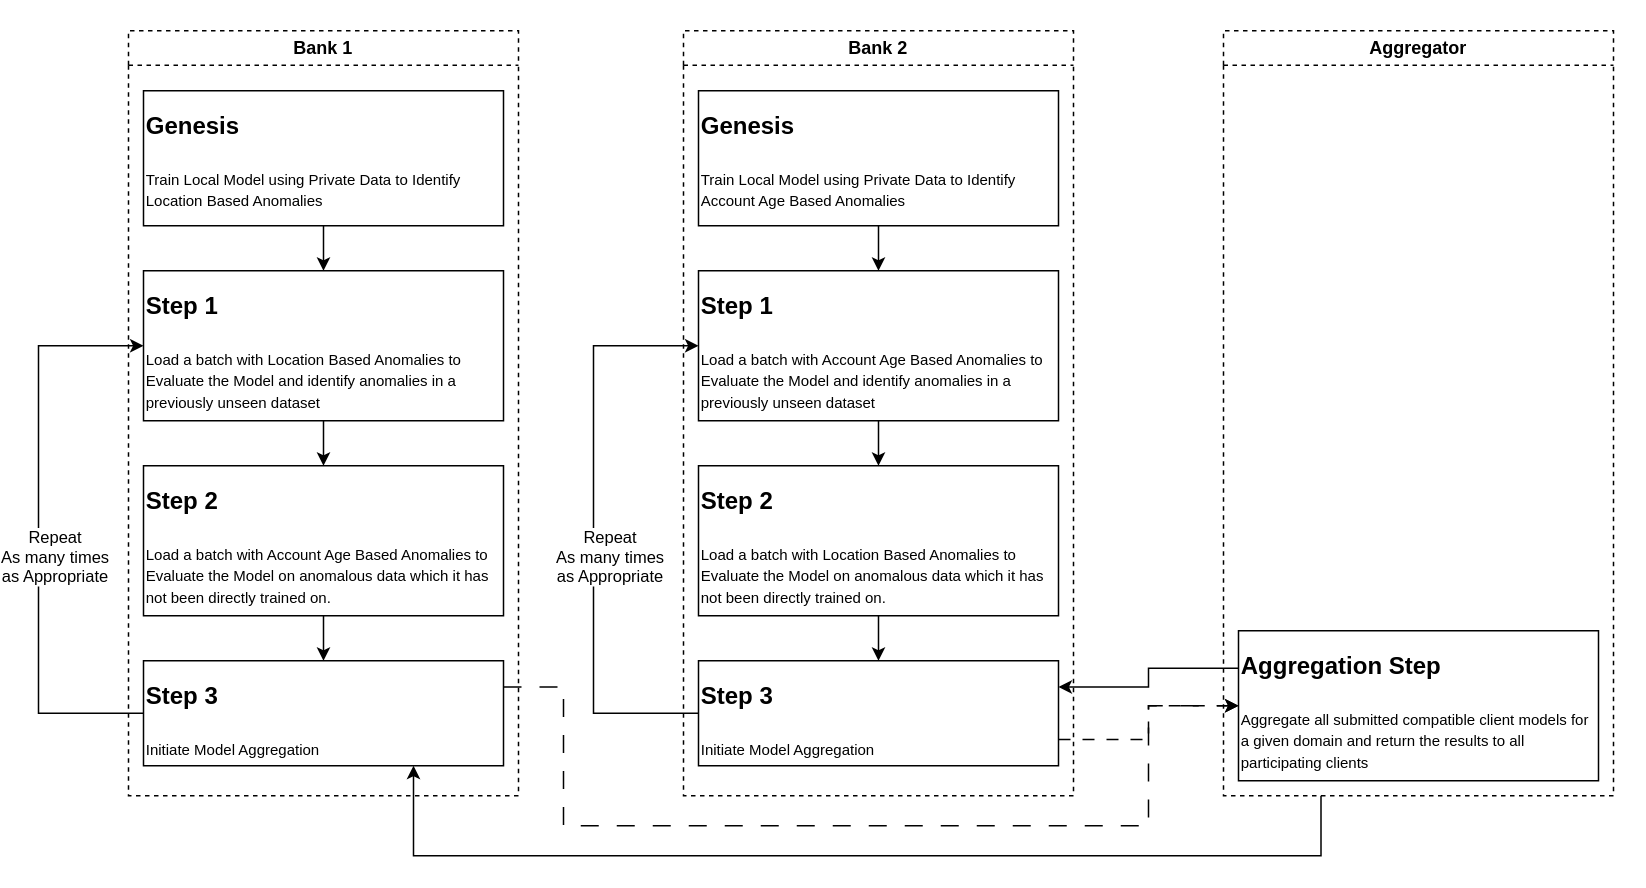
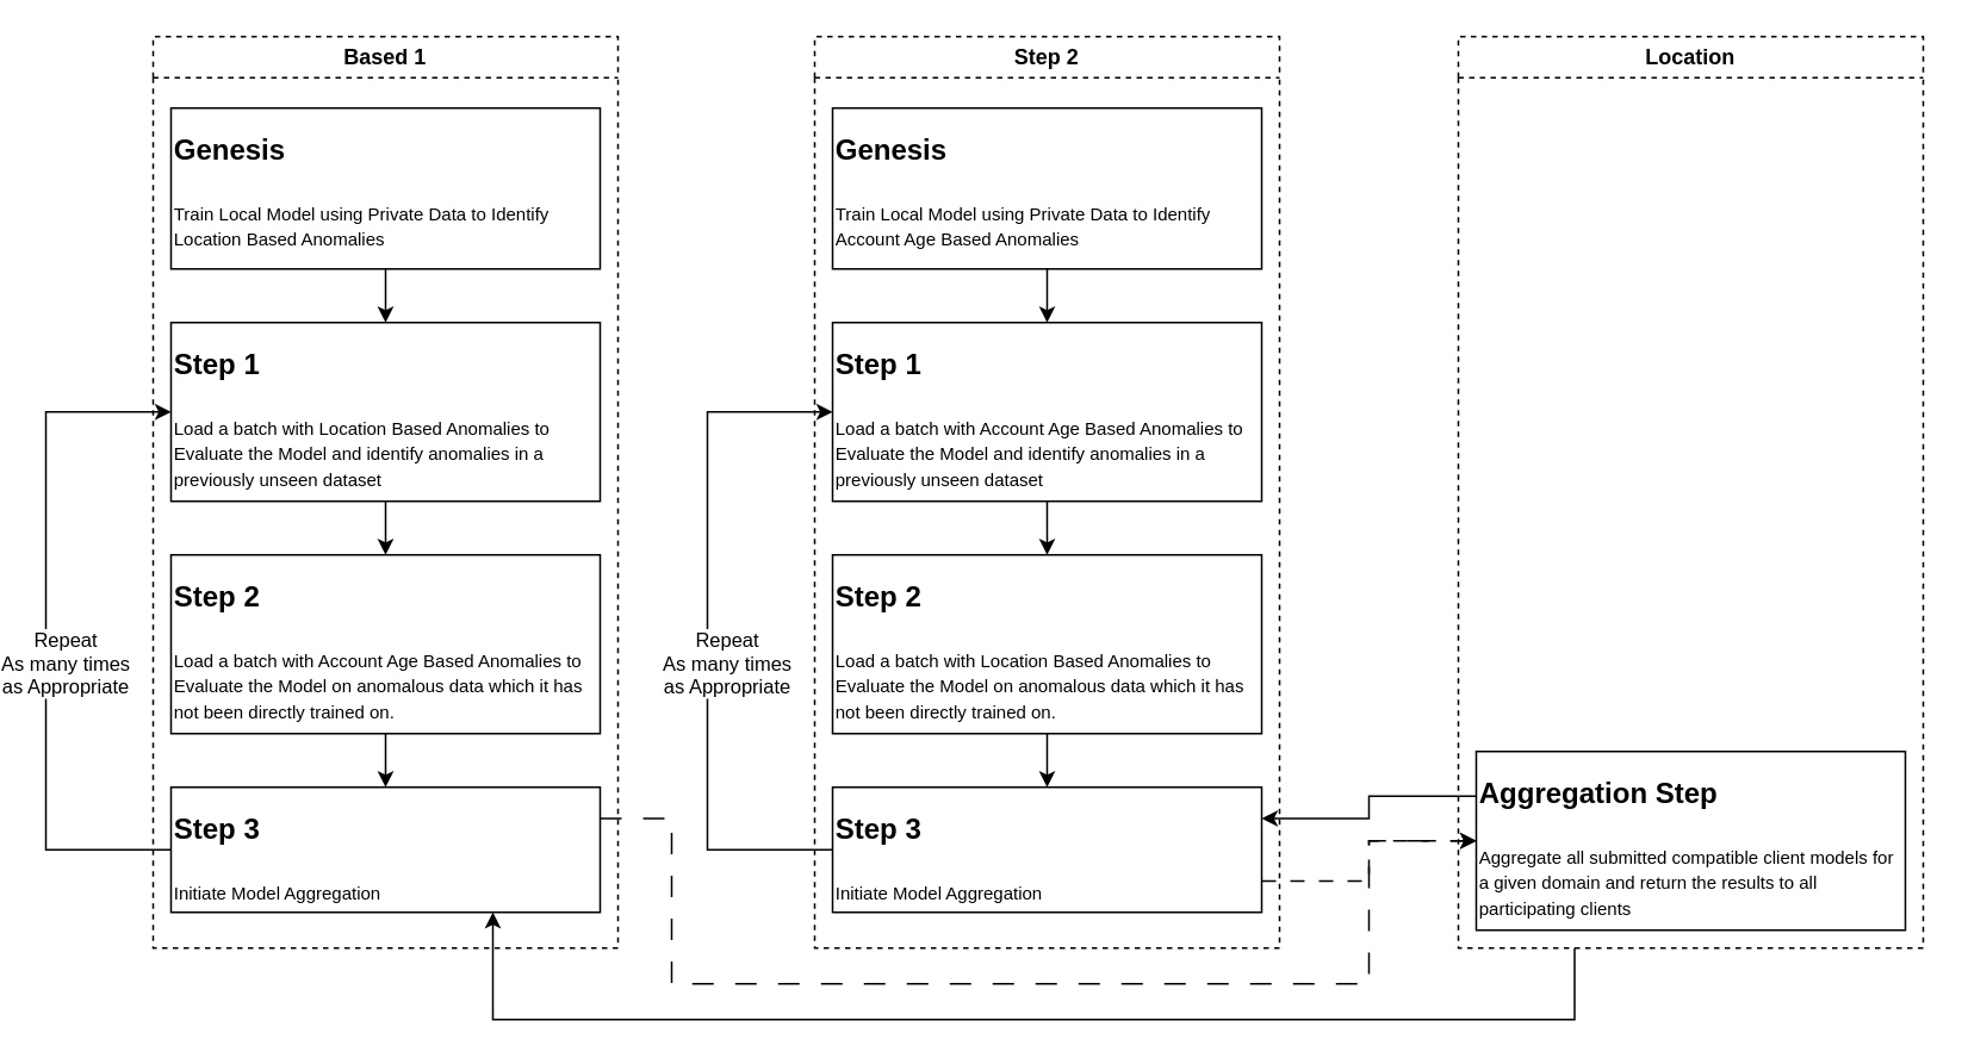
  <mxCell id="0" />
  <mxCell id="1" parent="0" />
- <mxCell id="2" value="Bank 1" style="swimlane;whiteSpace=wrap;html=1;dashed=1;" vertex="1" parent="1"><mxGeometry x="20" y="20" width="260" height="510" as="geometry" /></mxCell>
+ <mxCell id="2" value="Based 1" style="swimlane;whiteSpace=wrap;html=1;dashed=1;" vertex="1" parent="1"><mxGeometry x="20" y="20" width="260" height="510" as="geometry" /></mxCell>
  <mxCell id="3" style="edgeStyle=orthogonalEdgeStyle;rounded=0;orthogonalLoop=1;jettySize=auto;html=1;exitX=0.5;exitY=1;exitDx=0;exitDy=0;entryX=0.5;entryY=0;entryDx=0;entryDy=0;" edge="1" parent="2" source="4" target="6"><mxGeometry relative="1" as="geometry" /></mxCell>
  <mxCell id="4" value="&lt;h1 style=&quot;margin-top: 0px;&quot;&gt;&lt;font style=&quot;font-size: 16px;&quot;&gt;Genesis&lt;/font&gt;&lt;/h1&gt;&lt;p&gt;&lt;span style=&quot;text-align: center;&quot;&gt;&lt;font style=&quot;font-size: 10px;&quot;&gt;Train Local Model using Private Data to Identify Location Based Anomalies&lt;/font&gt;&lt;/span&gt;&lt;/p&gt;" style="text;html=1;whiteSpace=wrap;overflow=hidden;rounded=0;strokeColor=default;" vertex="1" parent="2"><mxGeometry x="10" y="40" width="240" height="90" as="geometry" /></mxCell>
  <mxCell id="5" style="edgeStyle=orthogonalEdgeStyle;rounded=0;orthogonalLoop=1;jettySize=auto;html=1;exitX=0.5;exitY=1;exitDx=0;exitDy=0;" edge="1" parent="2" source="6" target="8"><mxGeometry relative="1" as="geometry" /></mxCell>
  <mxCell id="6" value="&lt;h1 style=&quot;margin-top: 0px;&quot;&gt;&lt;font style=&quot;font-size: 16px;&quot;&gt;Step 1&lt;/font&gt;&lt;/h1&gt;&lt;p&gt;&lt;span style=&quot;text-align: center;&quot;&gt;&lt;font style=&quot;font-size: 10px;&quot;&gt;Load a batch with Location Based Anomalies to Evaluate the Model and identify anomalies in a previously unseen dataset&lt;/font&gt;&lt;/span&gt;&lt;/p&gt;" style="text;html=1;whiteSpace=wrap;overflow=hidden;rounded=0;strokeColor=default;" vertex="1" parent="2"><mxGeometry x="10" y="160" width="240" height="100" as="geometry" /></mxCell>
  <mxCell id="7" style="edgeStyle=orthogonalEdgeStyle;rounded=0;orthogonalLoop=1;jettySize=auto;html=1;" edge="1" parent="2" source="8" target="11"><mxGeometry relative="1" as="geometry" /></mxCell>
  <mxCell id="8" value="&lt;h1 style=&quot;margin-top: 0px;&quot;&gt;&lt;font style=&quot;font-size: 16px;&quot;&gt;Step 2&lt;/font&gt;&lt;/h1&gt;&lt;p&gt;&lt;span style=&quot;text-align: center;&quot;&gt;&lt;font style=&quot;font-size: 10px;&quot;&gt;Load a batch with Account Age Based Anomalies to Evaluate the Model on anomalous data which it has not been directly trained on.&lt;/font&gt;&lt;/span&gt;&lt;/p&gt;" style="text;html=1;whiteSpace=wrap;overflow=hidden;rounded=0;strokeColor=default;" vertex="1" parent="2"><mxGeometry x="10" y="290" width="240" height="100" as="geometry" /></mxCell>
  <mxCell id="9" style="edgeStyle=orthogonalEdgeStyle;rounded=0;orthogonalLoop=1;jettySize=auto;html=1;exitX=0;exitY=0.5;exitDx=0;exitDy=0;entryX=0;entryY=0.5;entryDx=0;entryDy=0;" edge="1" parent="2" source="11" target="6"><mxGeometry relative="1" as="geometry"><Array as="points"><mxPoint x="-60" y="455" /><mxPoint x="-60" y="210" /></Array></mxGeometry></mxCell>
  <mxCell id="10" value="Repeat&lt;div&gt;As many times&lt;/div&gt;&lt;div&gt;as Appropriate&lt;/div&gt;" style="edgeLabel;html=1;align=center;verticalAlign=middle;resizable=0;points=[];" vertex="1" connectable="0" parent="9"><mxGeometry x="-0.092" y="-1" relative="1" as="geometry"><mxPoint x="9" as="offset" /></mxGeometry></mxCell>
  <mxCell id="11" value="&lt;h1 style=&quot;margin-top: 0px;&quot;&gt;&lt;font style=&quot;font-size: 16px;&quot;&gt;Step 3&lt;/font&gt;&lt;/h1&gt;&lt;p style=&quot;text-align: center;&quot;&gt;&lt;span style=&quot;font-size: 10px;&quot;&gt;Initiate Model Aggregation&lt;/span&gt;&lt;/p&gt;" style="text;html=1;whiteSpace=wrap;overflow=hidden;rounded=0;strokeColor=default;" vertex="1" parent="2"><mxGeometry x="10" y="420" width="240" height="70" as="geometry" /></mxCell>
- <mxCell id="12" value="Bank 2" style="swimlane;whiteSpace=wrap;html=1;dashed=1;" vertex="1" parent="1"><mxGeometry x="390" y="20" width="260" height="510" as="geometry" /></mxCell>
+ <mxCell id="12" value="Step 2" style="swimlane;whiteSpace=wrap;html=1;dashed=1;" vertex="1" parent="1"><mxGeometry x="390" y="20" width="260" height="510" as="geometry" /></mxCell>
  <mxCell id="13" style="edgeStyle=orthogonalEdgeStyle;rounded=0;orthogonalLoop=1;jettySize=auto;html=1;exitX=0.5;exitY=1;exitDx=0;exitDy=0;entryX=0.5;entryY=0;entryDx=0;entryDy=0;" edge="1" parent="12" source="14" target="16"><mxGeometry relative="1" as="geometry" /></mxCell>
  <mxCell id="14" value="&lt;h1 style=&quot;margin-top: 0px;&quot;&gt;&lt;font style=&quot;font-size: 16px;&quot;&gt;Genesis&lt;/font&gt;&lt;/h1&gt;&lt;p&gt;&lt;span style=&quot;text-align: center;&quot;&gt;&lt;font style=&quot;font-size: 10px;&quot;&gt;Train Local Model using Private Data to Identify Account Age Based Anomalies&lt;/font&gt;&lt;/span&gt;&lt;/p&gt;" style="text;html=1;whiteSpace=wrap;overflow=hidden;rounded=0;strokeColor=default;" vertex="1" parent="12"><mxGeometry x="10" y="40" width="240" height="90" as="geometry" /></mxCell>
  <mxCell id="15" style="edgeStyle=orthogonalEdgeStyle;rounded=0;orthogonalLoop=1;jettySize=auto;html=1;exitX=0.5;exitY=1;exitDx=0;exitDy=0;" edge="1" parent="12" source="16" target="18"><mxGeometry relative="1" as="geometry" /></mxCell>
  <mxCell id="16" value="&lt;h1 style=&quot;margin-top: 0px;&quot;&gt;&lt;font style=&quot;font-size: 16px;&quot;&gt;Step 1&lt;/font&gt;&lt;/h1&gt;&lt;p&gt;&lt;span style=&quot;text-align: center;&quot;&gt;&lt;font style=&quot;font-size: 10px;&quot;&gt;Load a batch with Account Age Based Anomalies to Evaluate the Model and identify anomalies in a previously unseen dataset&lt;/font&gt;&lt;/span&gt;&lt;/p&gt;" style="text;html=1;whiteSpace=wrap;overflow=hidden;rounded=0;strokeColor=default;" vertex="1" parent="12"><mxGeometry x="10" y="160" width="240" height="100" as="geometry" /></mxCell>
  <mxCell id="17" style="edgeStyle=orthogonalEdgeStyle;rounded=0;orthogonalLoop=1;jettySize=auto;html=1;" edge="1" parent="12" source="18" target="21"><mxGeometry relative="1" as="geometry" /></mxCell>
  <mxCell id="18" value="&lt;h1 style=&quot;margin-top: 0px;&quot;&gt;&lt;font style=&quot;font-size: 16px;&quot;&gt;Step 2&lt;/font&gt;&lt;/h1&gt;&lt;p&gt;&lt;span style=&quot;text-align: center;&quot;&gt;&lt;font style=&quot;font-size: 10px;&quot;&gt;Load a batch with Location Based Anomalies to Evaluate the Model on anomalous data which it has not been directly trained on.&lt;/font&gt;&lt;/span&gt;&lt;/p&gt;" style="text;html=1;whiteSpace=wrap;overflow=hidden;rounded=0;strokeColor=default;" vertex="1" parent="12"><mxGeometry x="10" y="290" width="240" height="100" as="geometry" /></mxCell>
  <mxCell id="19" style="edgeStyle=orthogonalEdgeStyle;rounded=0;orthogonalLoop=1;jettySize=auto;html=1;exitX=0;exitY=0.5;exitDx=0;exitDy=0;entryX=0;entryY=0.5;entryDx=0;entryDy=0;" edge="1" parent="12" source="21" target="16"><mxGeometry relative="1" as="geometry"><Array as="points"><mxPoint x="-60" y="455" /><mxPoint x="-60" y="210" /></Array></mxGeometry></mxCell>
  <mxCell id="20" value="Repeat&lt;div&gt;As many times&lt;/div&gt;&lt;div&gt;as Appropriate&lt;/div&gt;" style="edgeLabel;html=1;align=center;verticalAlign=middle;resizable=0;points=[];" vertex="1" connectable="0" parent="19"><mxGeometry x="-0.092" y="-1" relative="1" as="geometry"><mxPoint x="9" as="offset" /></mxGeometry></mxCell>
  <mxCell id="21" value="&lt;h1 style=&quot;margin-top: 0px;&quot;&gt;&lt;font style=&quot;font-size: 16px;&quot;&gt;Step 3&lt;/font&gt;&lt;/h1&gt;&lt;p style=&quot;text-align: center;&quot;&gt;&lt;span style=&quot;font-size: 10px;&quot;&gt;Initiate Model Aggregation&lt;/span&gt;&lt;/p&gt;" style="text;html=1;whiteSpace=wrap;overflow=hidden;rounded=0;strokeColor=default;" vertex="1" parent="12"><mxGeometry x="10" y="420" width="240" height="70" as="geometry" /></mxCell>
  <mxCell id="22" style="edgeStyle=orthogonalEdgeStyle;rounded=0;orthogonalLoop=1;jettySize=auto;html=1;exitX=0.25;exitY=1;exitDx=0;exitDy=0;entryX=0.75;entryY=1;entryDx=0;entryDy=0;" edge="1" parent="1" source="23" target="11"><mxGeometry relative="1" as="geometry"><Array as="points"><mxPoint x="815" y="570" /><mxPoint x="210" y="570" /></Array></mxGeometry></mxCell>
- <mxCell id="23" value="Aggregator" style="swimlane;whiteSpace=wrap;html=1;dashed=1;" vertex="1" parent="1"><mxGeometry x="750" y="20" width="260" height="510" as="geometry" /></mxCell>
+ <mxCell id="23" value="Location" style="swimlane;whiteSpace=wrap;html=1;dashed=1;" vertex="1" parent="1"><mxGeometry x="750" y="20" width="260" height="510" as="geometry" /></mxCell>
  <mxCell id="24" value="&lt;h1 style=&quot;margin-top: 0px;&quot;&gt;&lt;font style=&quot;font-size: 16px;&quot;&gt;Aggregation Step&lt;/font&gt;&lt;/h1&gt;&lt;p style=&quot;&quot;&gt;&lt;span style=&quot;font-size: 10px;&quot;&gt;Aggregate all submitted compatible client models for a given domain and return the results to all participating clients&lt;/span&gt;&lt;/p&gt;" style="text;html=1;whiteSpace=wrap;overflow=hidden;rounded=0;strokeColor=default;" vertex="1" parent="23"><mxGeometry x="10" y="400" width="240" height="100" as="geometry" /></mxCell>
  <mxCell id="25" style="edgeStyle=orthogonalEdgeStyle;rounded=0;orthogonalLoop=1;jettySize=auto;html=1;exitX=1;exitY=0.25;exitDx=0;exitDy=0;entryX=0;entryY=0.5;entryDx=0;entryDy=0;dashed=1;dashPattern=12 12;" edge="1" parent="1" source="11" target="24"><mxGeometry relative="1" as="geometry"><mxPoint x="280" y="457.5" as="sourcePoint" /><mxPoint x="770" y="445" as="targetPoint" /><Array as="points"><mxPoint x="310" y="458" /><mxPoint x="310" y="550" /><mxPoint x="700" y="550" /><mxPoint x="700" y="470" /></Array></mxGeometry></mxCell>
  <mxCell id="26" style="edgeStyle=orthogonalEdgeStyle;rounded=0;orthogonalLoop=1;jettySize=auto;html=1;entryX=0;entryY=0.5;entryDx=0;entryDy=0;dashed=1;dashPattern=8 8;exitX=1;exitY=0.75;exitDx=0;exitDy=0;" edge="1" parent="1" source="21" target="24"><mxGeometry relative="1" as="geometry"><Array as="points"><mxPoint x="700" y="493" /><mxPoint x="700" y="470" /></Array></mxGeometry></mxCell>
  <mxCell id="27" style="edgeStyle=orthogonalEdgeStyle;rounded=0;orthogonalLoop=1;jettySize=auto;html=1;exitX=0;exitY=0.25;exitDx=0;exitDy=0;entryX=1;entryY=0.25;entryDx=0;entryDy=0;" edge="1" parent="1" source="24" target="21"><mxGeometry relative="1" as="geometry" /></mxCell>
